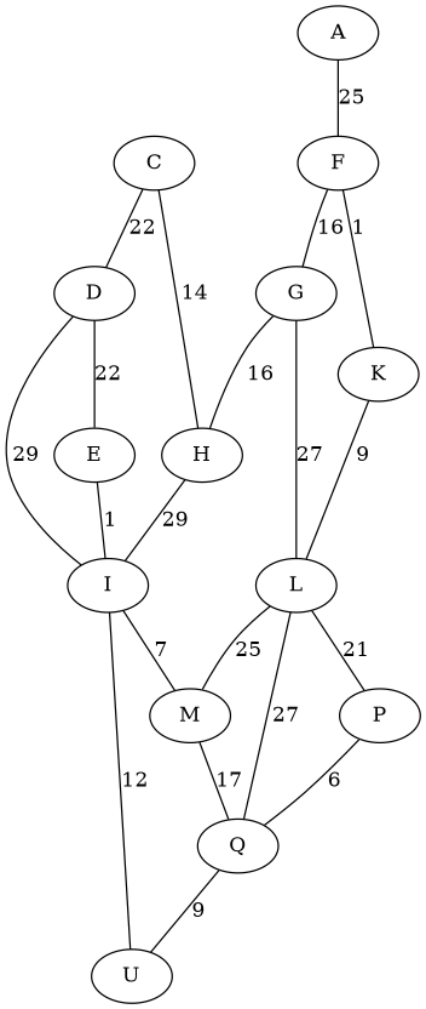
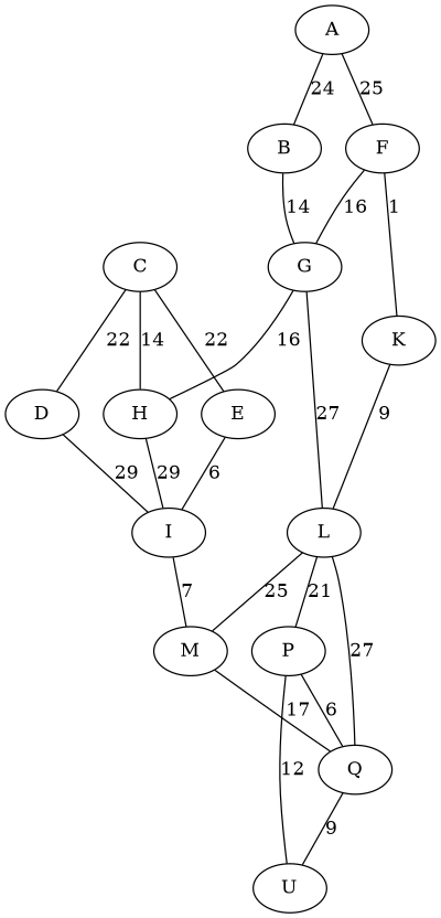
  graph {
    A
+   B
    F
    G
    K
    C
    D
    H
    L
    E
    I
    M
    P
    Q
    U
+   A -- B [label=24]
    A -- F [label=25]
+   B -- G [label=14]
    F -- G [label=16]
    F -- K [label=1]
    G -- H [label=16]
    G -- L [label=27]
    K -- L [label=9]
    C -- D [label=22]
    C -- H [label=14]
-   D -- E [label=22]
+   C -- E [label=22]
    D -- I [label=29]
    H -- I [label=29]
    L -- M [label=25]
    L -- P [label=21]
    L -- Q [label=27]
-   E -- I [label=1]
+   E -- I [label=6]
    I -- M [label=7]
    M -- Q [label=17]
    P -- Q [label=6]
-   I -- U [label=12]
+   P -- U [label=12]
    Q -- U [label=9]
  }
